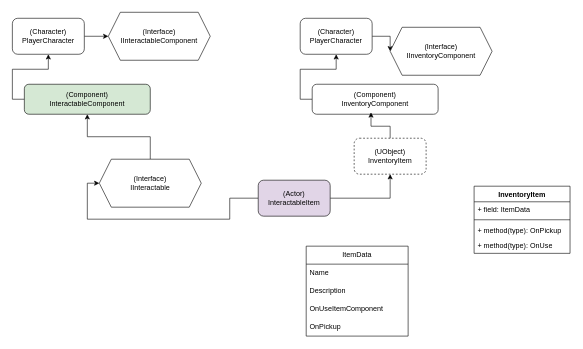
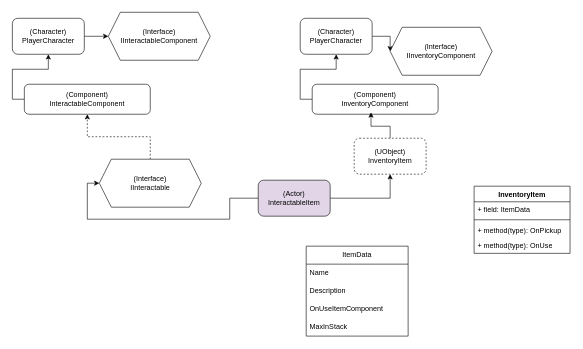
  <mxCell id="0" />
  <mxCell id="1" parent="0" />
  <mxCell id="2" style="edgeStyle=orthogonalEdgeStyle;rounded=0;orthogonalLoop=1;jettySize=auto;html=1;exitX=0;exitY=0.5;exitDx=0;exitDy=0;entryX=0.5;entryY=1;entryDx=0;entryDy=0;" parent="1" source="3" target="5" edge="1"><mxGeometry relative="1" as="geometry" /></mxCell>
- <mxCell id="3" value="&lt;div&gt;(Component)&lt;/div&gt;InteractableComponent" style="rounded=1;whiteSpace=wrap;html=1;fillColor=#d5e8d4;" parent="1" vertex="1"><mxGeometry x="40" y="140" width="210" height="50" as="geometry" /></mxCell>
+ <mxCell id="3" value="&lt;div&gt;(Component)&lt;/div&gt;InteractableComponent" style="rounded=1;whiteSpace=wrap;html=1;" parent="1" vertex="1"><mxGeometry x="40" y="140" width="210" height="50" as="geometry" /></mxCell>
  <mxCell id="4" style="edgeStyle=orthogonalEdgeStyle;rounded=0;orthogonalLoop=1;jettySize=auto;html=1;exitX=1;exitY=0.5;exitDx=0;exitDy=0;entryX=0;entryY=0.5;entryDx=0;entryDy=0;" parent="1" source="5" target="6" edge="1"><mxGeometry relative="1" as="geometry" /></mxCell>
  <mxCell id="5" value="(Character)&lt;br&gt;PlayerCharacter" style="rounded=1;whiteSpace=wrap;html=1;" parent="1" vertex="1"><mxGeometry x="20" y="30" width="120" height="60" as="geometry" /></mxCell>
  <mxCell id="6" value="(Interface)&lt;br&gt;IInteractableComponent" style="shape=hexagon;perimeter=hexagonPerimeter2;whiteSpace=wrap;html=1;fixedSize=1;" parent="1" vertex="1"><mxGeometry x="180" y="20" width="170" height="80" as="geometry" /></mxCell>
- <mxCell id="7" style="edgeStyle=orthogonalEdgeStyle;rounded=0;orthogonalLoop=1;jettySize=auto;html=1;entryX=0.5;entryY=1;entryDx=0;entryDy=0;" parent="1" source="8" target="3" edge="1"><mxGeometry relative="1" as="geometry" /></mxCell>
+ <mxCell id="7" style="edgeStyle=orthogonalEdgeStyle;rounded=0;orthogonalLoop=1;jettySize=auto;html=1;entryX=0.5;entryY=1;entryDx=0;entryDy=0;dashed=1;" parent="1" source="8" target="3" edge="1"><mxGeometry relative="1" as="geometry" /></mxCell>
  <mxCell id="8" value="(Interface)&lt;br&gt;IInteractable" style="shape=hexagon;perimeter=hexagonPerimeter2;whiteSpace=wrap;html=1;fixedSize=1;" parent="1" vertex="1"><mxGeometry x="165" y="265" width="170" height="80" as="geometry" /></mxCell>
  <mxCell id="9" style="edgeStyle=orthogonalEdgeStyle;rounded=0;orthogonalLoop=1;jettySize=auto;html=1;entryX=0;entryY=0.5;entryDx=0;entryDy=0;" parent="1" source="11" target="8" edge="1"><mxGeometry relative="1" as="geometry" /></mxCell>
  <mxCell id="10" style="edgeStyle=orthogonalEdgeStyle;rounded=0;orthogonalLoop=1;jettySize=auto;html=1;entryX=0.5;entryY=1;entryDx=0;entryDy=0;" edge="1" parent="1" source="11" target="17"><mxGeometry relative="1" as="geometry" /></mxCell>
  <mxCell id="11" value="(Actor)&lt;br&gt;InteractableItem" style="rounded=1;whiteSpace=wrap;html=1;fillColor=#e1d5e7;" parent="1" vertex="1"><mxGeometry x="430" y="300" width="120" height="60" as="geometry" /></mxCell>
  <mxCell id="12" value="ItemData" style="swimlane;fontStyle=0;childLayout=stackLayout;horizontal=1;startSize=30;horizontalStack=0;resizeParent=1;resizeParentMax=0;resizeLast=0;collapsible=1;marginBottom=0;whiteSpace=wrap;html=1;" parent="1" vertex="1"><mxGeometry x="510" y="410" width="170" height="150" as="geometry" /></mxCell>
  <mxCell id="13" value="Name" style="text;strokeColor=none;fillColor=none;align=left;verticalAlign=middle;spacingLeft=4;spacingRight=4;overflow=hidden;points=[[0,0.5],[1,0.5]];portConstraint=eastwest;rotatable=0;whiteSpace=wrap;html=1;" parent="12" vertex="1"><mxGeometry y="30" width="170" height="30" as="geometry" /></mxCell>
  <mxCell id="14" value="Description" style="text;strokeColor=none;fillColor=none;align=left;verticalAlign=middle;spacingLeft=4;spacingRight=4;overflow=hidden;points=[[0,0.5],[1,0.5]];portConstraint=eastwest;rotatable=0;whiteSpace=wrap;html=1;" parent="12" vertex="1"><mxGeometry y="60" width="170" height="30" as="geometry" /></mxCell>
  <mxCell id="15" value="OnUseItem&lt;span style=&quot;background-color: transparent; color: light-dark(rgb(0, 0, 0), rgb(255, 255, 255));&quot;&gt;Component&lt;/span&gt;" style="text;strokeColor=none;fillColor=none;align=left;verticalAlign=middle;spacingLeft=4;spacingRight=4;overflow=hidden;points=[[0,0.5],[1,0.5]];portConstraint=eastwest;rotatable=0;whiteSpace=wrap;html=1;" parent="12" vertex="1"><mxGeometry y="90" width="170" height="30" as="geometry" /></mxCell>
- <mxCell id="16" value="OnPickup" style="text;strokeColor=none;fillColor=none;align=left;verticalAlign=middle;spacingLeft=4;spacingRight=4;overflow=hidden;points=[[0,0.5],[1,0.5]];portConstraint=eastwest;rotatable=0;whiteSpace=wrap;html=1;" parent="12" vertex="1"><mxGeometry y="120" width="170" height="30" as="geometry" /></mxCell>
+ <mxCell id="16" value="MaxInStack" style="text;strokeColor=none;fillColor=none;align=left;verticalAlign=middle;spacingLeft=4;spacingRight=4;overflow=hidden;points=[[0,0.5],[1,0.5]];portConstraint=eastwest;rotatable=0;whiteSpace=wrap;html=1;" parent="12" vertex="1"><mxGeometry y="120" width="170" height="30" as="geometry" /></mxCell>
  <mxCell id="17" value="(UObject)&lt;br&gt;InventoryItem" style="rounded=1;whiteSpace=wrap;html=1;dashed=1;" parent="1" vertex="1"><mxGeometry x="590" y="230" width="120" height="60" as="geometry" /></mxCell>
  <mxCell id="18" style="edgeStyle=orthogonalEdgeStyle;rounded=0;orthogonalLoop=1;jettySize=auto;html=1;exitX=0;exitY=0.5;exitDx=0;exitDy=0;entryX=0.5;entryY=1;entryDx=0;entryDy=0;" parent="1" source="19" target="21" edge="1"><mxGeometry relative="1" as="geometry" /></mxCell>
  <mxCell id="19" value="&lt;div&gt;(Component)&lt;/div&gt;InventoryComponent" style="rounded=1;whiteSpace=wrap;html=1;" parent="1" vertex="1"><mxGeometry x="520" y="140" width="210" height="50" as="geometry" /></mxCell>
  <mxCell id="20" style="edgeStyle=orthogonalEdgeStyle;rounded=0;orthogonalLoop=1;jettySize=auto;html=1;exitX=1;exitY=0.5;exitDx=0;exitDy=0;entryX=0;entryY=0.5;entryDx=0;entryDy=0;" parent="1" source="21" target="22" edge="1"><mxGeometry relative="1" as="geometry" /></mxCell>
  <mxCell id="21" value="(Character)&lt;br&gt;PlayerCharacter" style="rounded=1;whiteSpace=wrap;html=1;" parent="1" vertex="1"><mxGeometry x="500" y="30" width="120" height="60" as="geometry" /></mxCell>
  <mxCell id="22" value="(Interface)&lt;br&gt;IInventoryComponent" style="shape=hexagon;perimeter=hexagonPerimeter2;whiteSpace=wrap;html=1;fixedSize=1;" parent="1" vertex="1"><mxGeometry x="650" y="45" width="170" height="80" as="geometry" /></mxCell>
  <mxCell id="23" value="InventoryItem" style="swimlane;fontStyle=1;align=center;verticalAlign=top;childLayout=stackLayout;horizontal=1;startSize=26;horizontalStack=0;resizeParent=1;resizeParentMax=0;resizeLast=0;collapsible=1;marginBottom=0;whiteSpace=wrap;html=1;" parent="1" vertex="1"><mxGeometry x="790" y="310" width="160" height="112" as="geometry" /></mxCell>
  <mxCell id="24" value="+ field: ItemData" style="text;strokeColor=none;fillColor=none;align=left;verticalAlign=top;spacingLeft=4;spacingRight=4;overflow=hidden;rotatable=0;points=[[0,0.5],[1,0.5]];portConstraint=eastwest;whiteSpace=wrap;html=1;" parent="23" vertex="1"><mxGeometry y="26" width="160" height="26" as="geometry" /></mxCell>
  <mxCell id="25" value="" style="line;strokeWidth=1;fillColor=none;align=left;verticalAlign=middle;spacingTop=-1;spacingLeft=3;spacingRight=3;rotatable=0;labelPosition=right;points=[];portConstraint=eastwest;strokeColor=inherit;" parent="23" vertex="1"><mxGeometry y="52" width="160" height="8" as="geometry" /></mxCell>
  <mxCell id="26" value="+ method(type): OnPickup" style="text;strokeColor=none;fillColor=none;align=left;verticalAlign=top;spacingLeft=4;spacingRight=4;overflow=hidden;rotatable=0;points=[[0,0.5],[1,0.5]];portConstraint=eastwest;whiteSpace=wrap;html=1;" parent="23" vertex="1"><mxGeometry y="60" width="160" height="26" as="geometry" /></mxCell>
  <mxCell id="27" value="+ method(type): OnUse" style="text;strokeColor=none;fillColor=none;align=left;verticalAlign=top;spacingLeft=4;spacingRight=4;overflow=hidden;rotatable=0;points=[[0,0.5],[1,0.5]];portConstraint=eastwest;whiteSpace=wrap;html=1;" parent="23" vertex="1"><mxGeometry y="86" width="160" height="26" as="geometry" /></mxCell>
  <mxCell id="28" style="edgeStyle=orthogonalEdgeStyle;rounded=0;orthogonalLoop=1;jettySize=auto;html=1;entryX=0.467;entryY=0.94;entryDx=0;entryDy=0;entryPerimeter=0;" parent="1" source="17" target="19" edge="1"><mxGeometry relative="1" as="geometry" /></mxCell>
